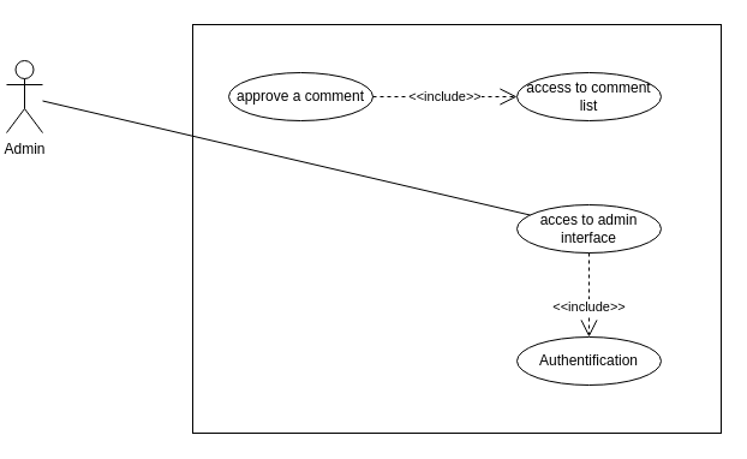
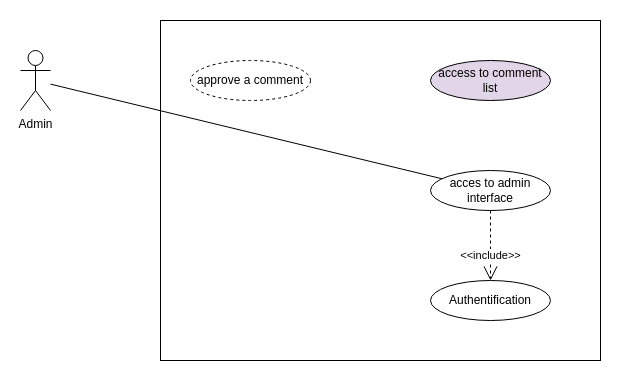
  <mxCell id="0" />
  <mxCell id="1" parent="0" />
  <mxCell id="2" value="" style="rounded=0;whiteSpace=wrap;html=1;" vertex="1" parent="1"><mxGeometry x="160" y="20" width="440" height="340" as="geometry" /></mxCell>
- <mxCell id="3" value="Admin" style="shape=umlActor;verticalLabelPosition=bottom;labelBackgroundColor=#ffffff;verticalAlign=top;html=1;" vertex="1" parent="1"><mxGeometry x="5" y="50" width="30" height="60" as="geometry" /></mxCell>
- <mxCell id="4" value="approve a comment" style="ellipse;whiteSpace=wrap;html=1;" vertex="1" parent="1"><mxGeometry x="190" y="60" width="120" height="40" as="geometry" /></mxCell>
- <mxCell id="5" value="access to comment list" style="ellipse;whiteSpace=wrap;html=1;" vertex="1" parent="1"><mxGeometry x="430" y="60" width="120" height="40" as="geometry" /></mxCell>
+ <mxCell id="3" value="Admin" style="shape=umlActor;verticalLabelPosition=bottom;labelBackgroundColor=#ffffff;verticalAlign=top;html=1;" vertex="1" parent="1"><mxGeometry x="20" y="50" width="30" height="60" as="geometry" /></mxCell>
+ <mxCell id="4" value="approve a comment" style="ellipse;whiteSpace=wrap;html=1;dashed=1;" vertex="1" parent="1"><mxGeometry x="190" y="60" width="120" height="40" as="geometry" /></mxCell>
+ <mxCell id="5" value="access to comment list" style="ellipse;whiteSpace=wrap;html=1;fillColor=#e1d5e7;" vertex="1" parent="1"><mxGeometry x="430" y="60" width="120" height="40" as="geometry" /></mxCell>
  <mxCell id="6" value="acces to admin interface" style="ellipse;whiteSpace=wrap;html=1;" vertex="1" parent="1"><mxGeometry x="430" y="170" width="120" height="40" as="geometry" /></mxCell>
- <mxCell id="7" value="&amp;lt;&amp;lt;include&amp;gt;&amp;gt;" style="endArrow=open;endSize=12;dashed=1;html=1;" edge="1" parent="1" source="4" target="5"><mxGeometry width="160" relative="1" as="geometry"><mxPoint x="340" y="130" as="sourcePoint" /><mxPoint x="500" y="130" as="targetPoint" /></mxGeometry></mxCell>
  <mxCell id="8" value="" style="endArrow=none;html=1;" edge="1" parent="1" source="3" target="6"><mxGeometry width="50" height="50" relative="1" as="geometry"><mxPoint x="70" y="100" as="sourcePoint" /><mxPoint x="120" y="50" as="targetPoint" /></mxGeometry></mxCell>
  <mxCell id="9" value="Authentification" style="ellipse;whiteSpace=wrap;html=1;" vertex="1" parent="1"><mxGeometry x="430" y="280" width="120" height="40" as="geometry" /></mxCell>
  <mxCell id="10" value="&amp;lt;&amp;lt;include&amp;gt;&amp;gt;" style="endArrow=open;endSize=12;dashed=1;html=1;" edge="1" parent="1" target="9"><mxGeometry x="0.273" width="160" relative="1" as="geometry"><mxPoint x="490" y="210" as="sourcePoint" /><mxPoint x="440" y="190" as="targetPoint" /><mxPoint as="offset" /></mxGeometry></mxCell>
